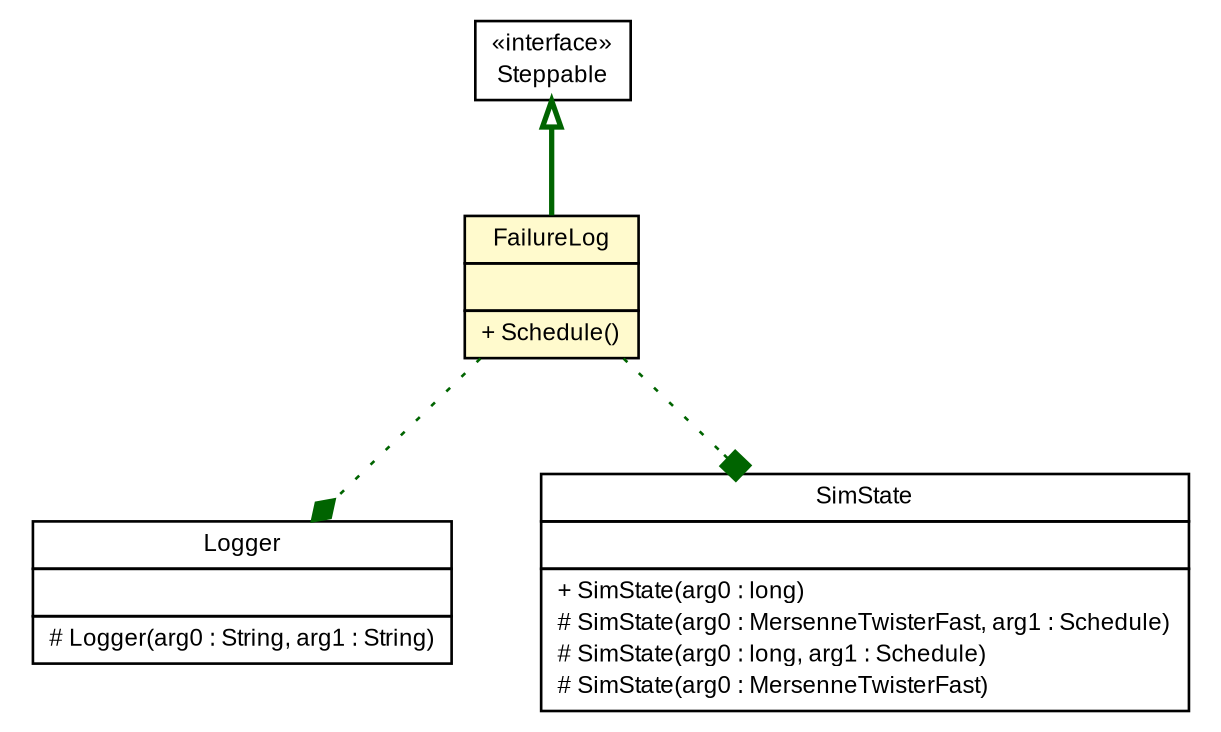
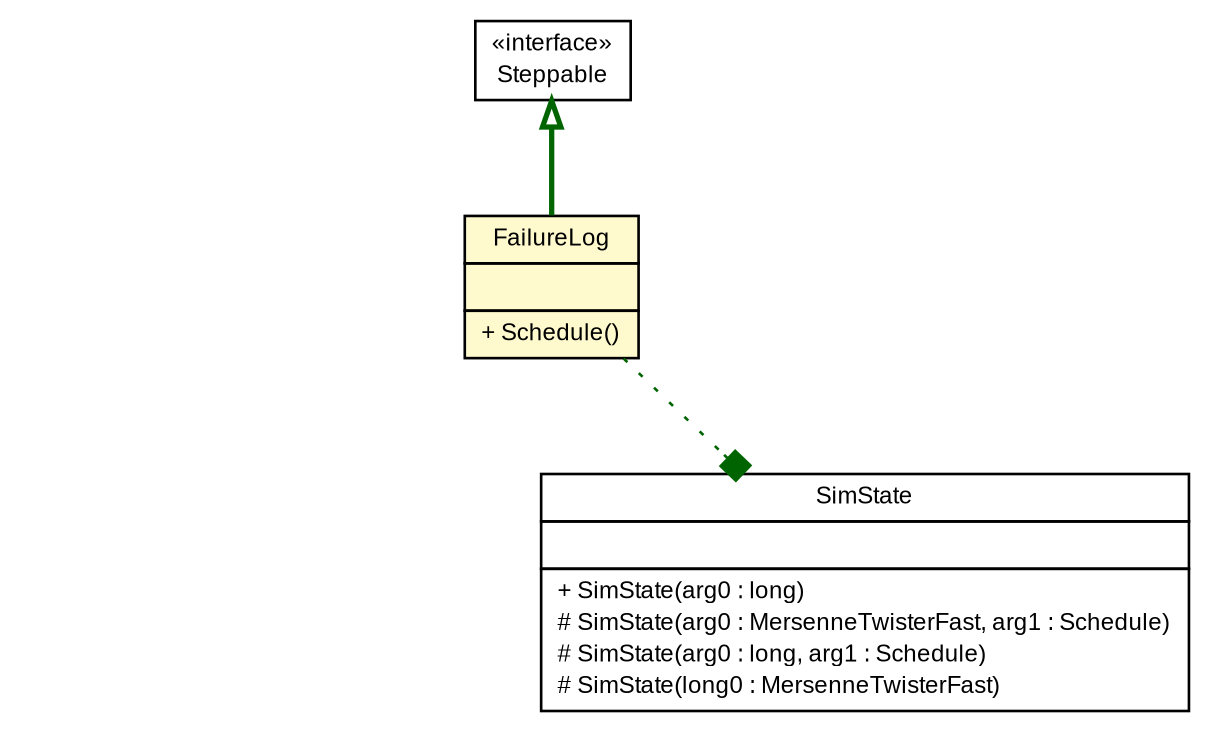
  digraph {
    nodesep=0.25
    ranksep=0.5
    node [fontcolor=black fontname=arial fontsize=9.0 shape=plaintext]
    edge [color=darkgreen fontcolor=black fontname=arial fontsize=10.0 headport=p labelfontname=arial labelfontsize=10 style=dotted tailport=p]
    n1 [label=<<table title="es.upm.dit.gsi.shanks.model.test.steppable.FailureLog" border="0" cellborder="1" cellspacing="0" cellpadding="2" port="p" bgcolor="lemonChiffon" href="./FailureLog.html"> 		<tr><td><table border="0" cellspacing="0" cellpadding="1"> <tr><td align="center" balign="center"> FailureLog </td></tr> 		</table></td></tr> 		<tr><td><table border="0" cellspacing="0" cellpadding="1"> <tr><td align="left" balign="left">  </td></tr> 		</table></td></tr> 		<tr><td><table border="0" cellspacing="0" cellpadding="1"> <tr><td align="left" balign="left"> + Schedule() </td></tr> 		</table></td></tr> 		</table>>]
-   n2 [label=<<table title="java.util.logging.Logger" border="0" cellborder="1" cellspacing="0" cellpadding="2" port="p" href="http://java.sun.com/j2se/1.4.2/docs/api/java/util/logging/Logger.html"> 		<tr><td><table border="0" cellspacing="0" cellpadding="1"> <tr><td align="center" balign="center"> Logger </td></tr> 		</table></td></tr> 		<tr><td><table border="0" cellspacing="0" cellpadding="1"> <tr><td align="left" balign="left">  </td></tr> 		</table></td></tr> 		<tr><td><table border="0" cellspacing="0" cellpadding="1"> <tr><td align="left" balign="left"> # Logger(arg0 : String, arg1 : String) </td></tr> 		</table></td></tr> 		</table>>]
-   n3 [label=<<table title="sim.engine.SimState" border="0" cellborder="1" cellspacing="0" cellpadding="2" port="p" href="http://java.sun.com/j2se/1.4.2/docs/api/sim/engine/SimState.html"> 		<tr><td><table border="0" cellspacing="0" cellpadding="1"> <tr><td align="center" balign="center"> SimState </td></tr> 		</table></td></tr> 		<tr><td><table border="0" cellspacing="0" cellpadding="1"> <tr><td align="left" balign="left">  </td></tr> 		</table></td></tr> 		<tr><td><table border="0" cellspacing="0" cellpadding="1"> <tr><td align="left" balign="left"> + SimState(arg0 : long) </td></tr> <tr><td align="left" balign="left"> # SimState(arg0 : MersenneTwisterFast, arg1 : Schedule) </td></tr> <tr><td align="left" balign="left"> # SimState(arg0 : long, arg1 : Schedule) </td></tr> <tr><td align="left" balign="left"> # SimState(arg0 : MersenneTwisterFast) </td></tr> 		</table></td></tr> 		</table>>]
+   n3 [label=<<table title="sim.engine.SimState" border="0" cellborder="1" cellspacing="0" cellpadding="2" port="p" href="http://java.sun.com/j2se/1.4.2/docs/api/sim/engine/SimState.html"> 		<tr><td><table border="0" cellspacing="0" cellpadding="1"> <tr><td align="center" balign="center"> SimState </td></tr> 		</table></td></tr> 		<tr><td><table border="0" cellspacing="0" cellpadding="1"> <tr><td align="left" balign="left">  </td></tr> 		</table></td></tr> 		<tr><td><table border="0" cellspacing="0" cellpadding="1"> <tr><td align="left" balign="left"> + SimState(arg0 : long) </td></tr> <tr><td align="left" balign="left"> # SimState(arg0 : MersenneTwisterFast, arg1 : Schedule) </td></tr> <tr><td align="left" balign="left"> # SimState(arg0 : long, arg1 : Schedule) </td></tr> <tr><td align="left" balign="left"> # SimState(long0 : MersenneTwisterFast) </td></tr> 		</table></td></tr> 		</table>>]
    n4 [label=<<table title="sim.engine.Steppable" border="0" cellborder="1" cellspacing="0" cellpadding="2" port="p" href="http://java.sun.com/j2se/1.4.2/docs/api/sim/engine/Steppable.html"> 		<tr><td><table border="0" cellspacing="0" cellpadding="1"> <tr><td align="center" balign="center"> &#171;interface&#187; </td></tr> <tr><td align="center" balign="center"> Steppable </td></tr> 		</table></td></tr> 		</table>>]
-   n1 -> n2 [arrowhead=diamond]
    n1 -> n3 [arrowhead=box]
    n4 -> n1 [arrowtail=empty dir=back fontsize=10 style=bold fontcolor=""]
  }
